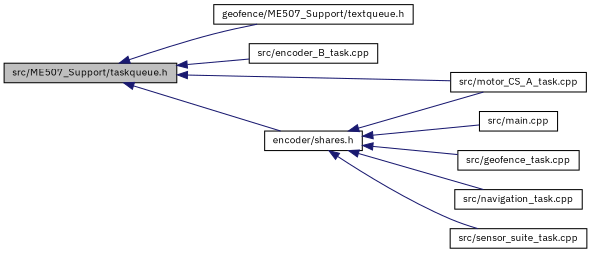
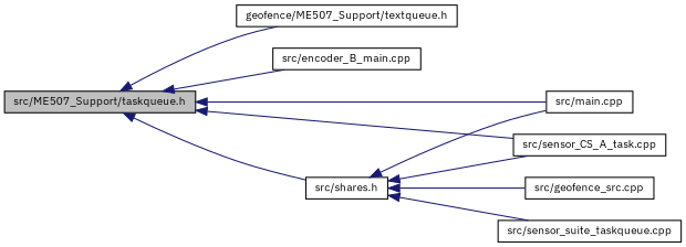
  digraph {
    fontname="IBM Plex Sans"
    rankdir=LR
    node [color=black fillcolor=white fontname="IBM Plex Sans" fontsize=10 shape=record style=filled]
    edge [color=midnightblue dir=back fontname="IBM Plex Sans" fontsize=10 labelfontname=Helvetica labelfontsize=10 style=solid]
    n1 [fillcolor=grey75 fontcolor=black height=0.2 label="src/ME507_Support/taskqueue.h" width=0.4]
    n2 [height=0.2 label="geofence/ME507_Support/textqueue.h" width=0.4]
-   n3 [height=0.2 label="src/encoder_B_task.cpp" width=0.4]
+   n3 [height=0.2 label="src/encoder_B_main.cpp" width=0.4]
    n4 [height=0.2 label="src/main.cpp" width=0.4]
-   n5 [height=0.2 label="src/motor_CS_A_task.cpp" width=0.4]
-   n6 [height=0.2 label="encoder/shares.h" width=0.4]
-   n7 [height=0.2 label="src/geofence_task.cpp" width=0.4]
-   n8 [height=0.2 label="src/navigation_task.cpp" width=0.4]
-   n9 [height=0.2 label="src/sensor_suite_task.cpp" width=0.4]
+   n5 [height=0.2 label="src/sensor_CS_A_task.cpp" width=0.4]
+   n6 [height=0.2 label="src/shares.h" width=0.4]
+   n7 [height=0.2 label="src/geofence_src.cpp" width=0.4]
+   n9 [height=0.2 label="src/sensor_suite_taskqueue.cpp" width=0.4]
    n1 -> n2
    n1 -> n3
+   n1 -> n4
    n1 -> n5
    n1 -> n6
    n6 -> n4
    n6 -> n5
    n6 -> n7
-   n6 -> n8
    n6 -> n9
  }
